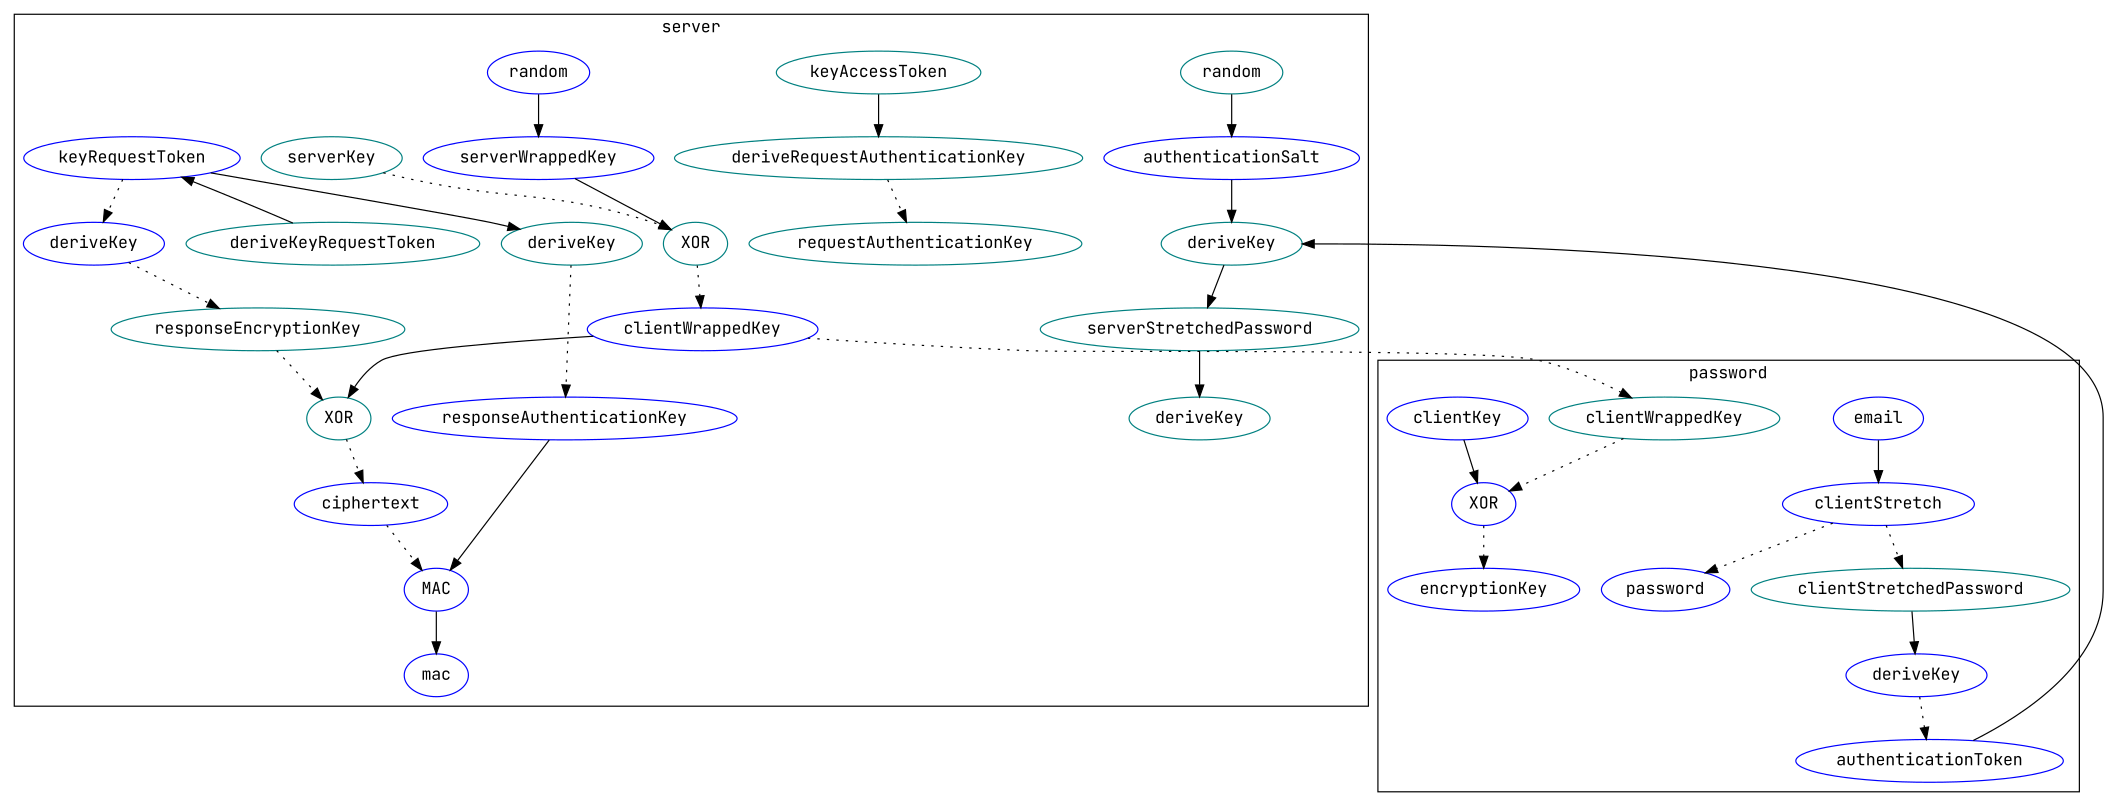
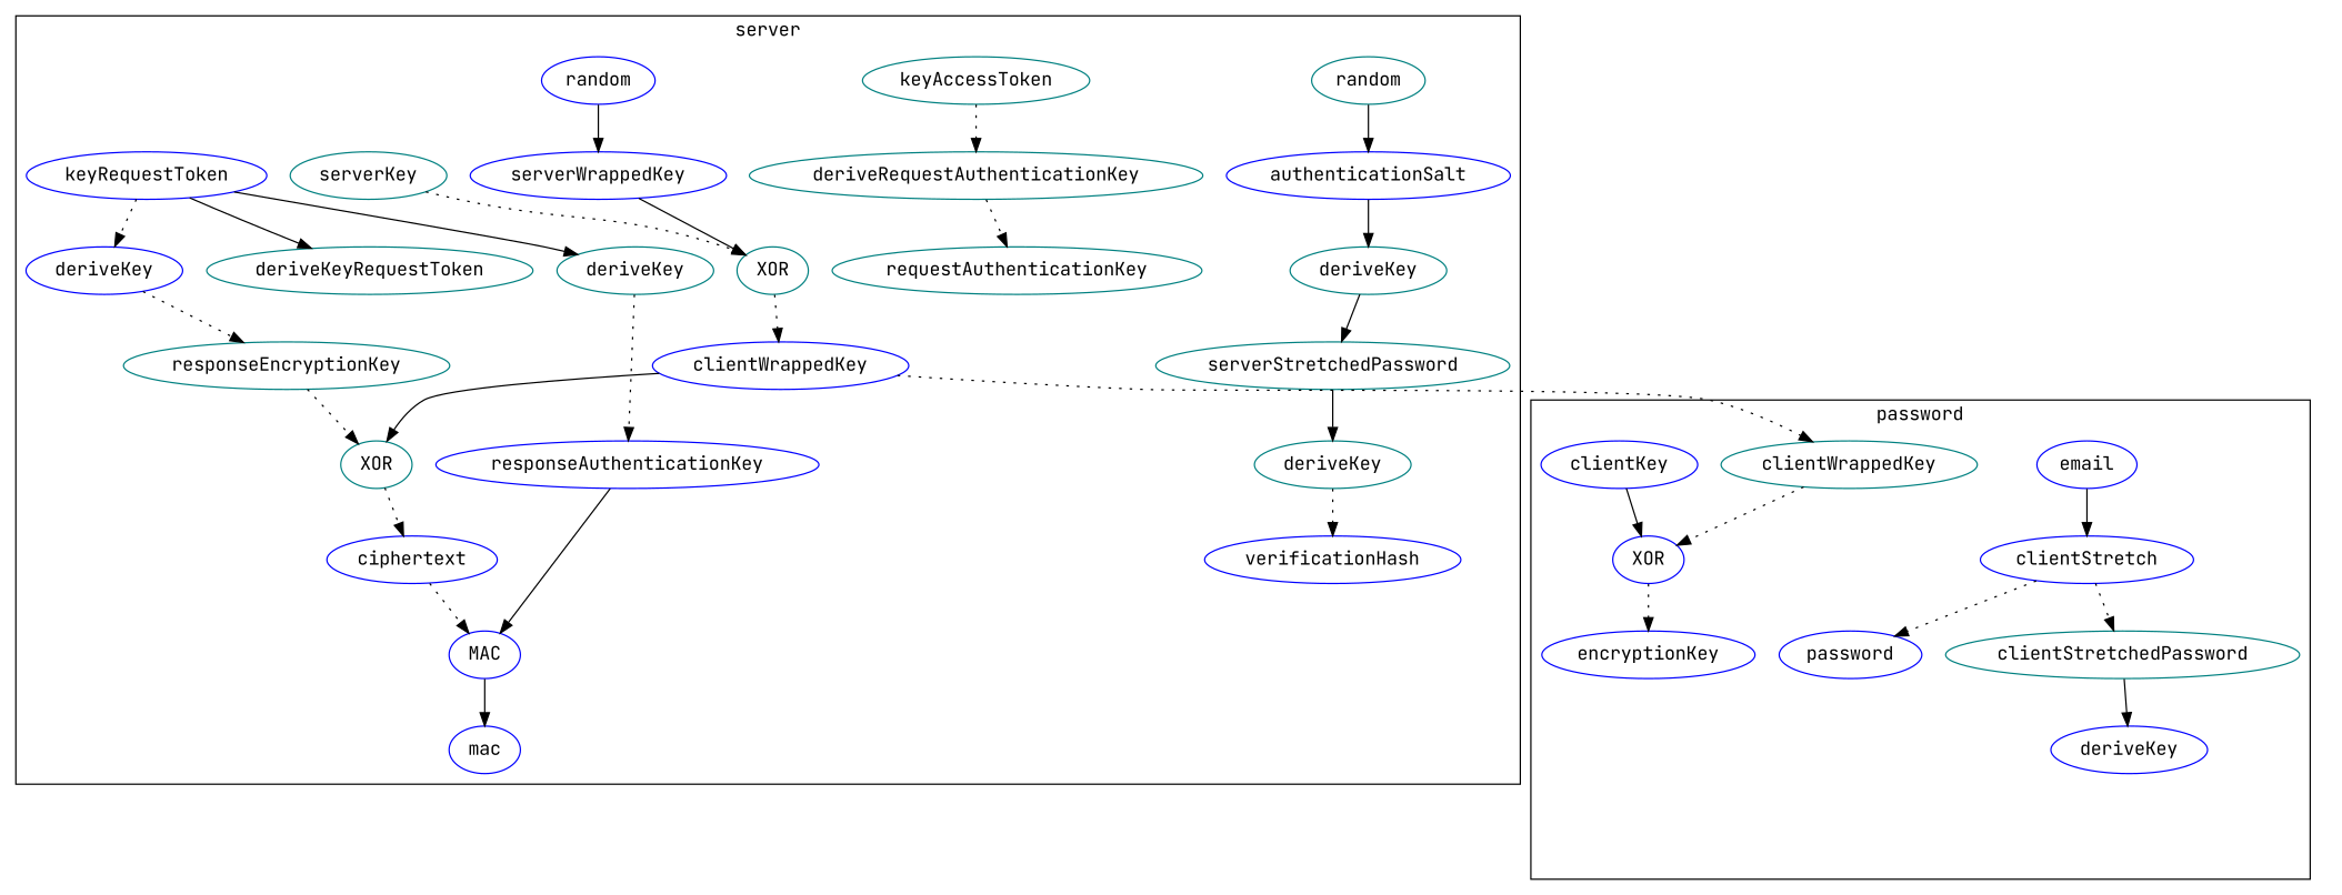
  digraph {
    fontname="JetBrains Mono"
    node [color=blue fontname="JetBrains Mono"]
    edge [fontname="JetBrains Mono" style=dotted]
    password
    clientStretch
    email
    clientStretchedPassword [color=teal]
    n5 [label=deriveKey]
-   authenticationToken
    n7 [label=XOR]
    encryptionKey
    n9 [color=teal label=clientWrappedKey]
    clientKey
    n11 [color=teal label=deriveKey]
    authenticationSalt
    n13 [color=teal label=random]
    serverStretchedPassword [color=teal]
    n15 [color=teal label=deriveKey]
+   verificationHash
    n17 [label=random]
    serverWrappedKey
    n19 [color=teal label=XOR]
    keyAccessToken [color=teal]
    deriveRequestAuthenticationKey [color=teal]
    deriveKeyRequestToken [color=teal]
    requestAuthenticationKey [color=teal]
    keyRequestToken
    n25 [color=teal label=deriveKey]
    n26 [label=deriveKey]
    responseAuthenticationKey
    responseEncryptionKey [color=teal]
    n29 [label=MAC]
    n30 [color=teal label=XOR]
    ciphertext
    n32 [label=clientWrappedKey]
    mac
    serverKey [color=teal]
    subgraph cluster_1 {
      label=password
      password
      clientStretch
      email
      clientStretchedPassword
      n5
-     authenticationToken
      n7
      encryptionKey
      n9
      clientKey
    }
    subgraph cluster_2 {
      label=server
      n11
      authenticationSalt
      n13
      serverStretchedPassword
      n15
+     verificationHash
      n17
      serverWrappedKey
      n19
      keyAccessToken
      deriveRequestAuthenticationKey
      deriveKeyRequestToken
      requestAuthenticationKey
      keyRequestToken
      n25
      n26
      responseAuthenticationKey
      responseEncryptionKey
      n29
      n30
      ciphertext
      n32
      mac
      serverKey
    }
    clientStretch -> password
    clientStretch -> clientStretchedPassword
    email -> clientStretch [style=solid]
    clientStretchedPassword -> n5 [style=solid]
-   n5 -> authenticationToken
-   authenticationToken -> n11 [style=solid]
    n7 -> encryptionKey
    n9 -> n7
    clientKey -> n7 [style=solid]
    n11 -> serverStretchedPassword [style=solid]
    authenticationSalt -> n11 [style=solid]
    n13 -> authenticationSalt [style=solid]
    serverStretchedPassword -> n15 [style=solid]
+   n15 -> verificationHash
    n17 -> serverWrappedKey [style=solid]
    serverWrappedKey -> n19 [style=solid]
    n19 -> n32
-   keyAccessToken -> deriveRequestAuthenticationKey [style=solid]
+   keyAccessToken -> deriveRequestAuthenticationKey
    deriveRequestAuthenticationKey -> requestAuthenticationKey
-   deriveKeyRequestToken -> keyRequestToken [style=solid]
+   keyRequestToken -> deriveKeyRequestToken [style=solid]
    keyRequestToken -> n25 [style=solid]
    keyRequestToken -> n26
    n25 -> responseAuthenticationKey
    n26 -> responseEncryptionKey
    responseAuthenticationKey -> n29 [style=solid]
    responseEncryptionKey -> n30
    n29 -> mac [style=solid]
    n30 -> ciphertext
    ciphertext -> n29
    n32 -> n9
    n32 -> n30 [style=solid]
    serverKey -> n19
  }
